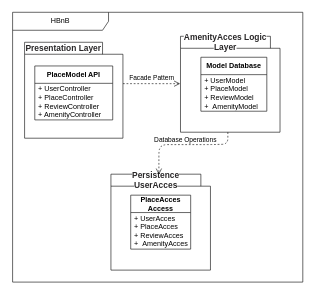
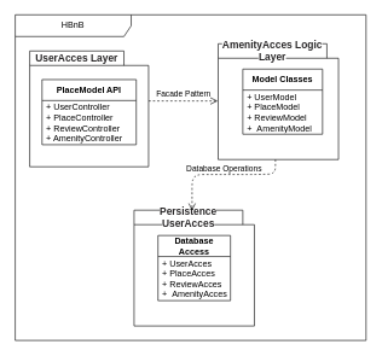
  <mxCell id="0" />
  <mxCell id="1" parent="0" />
  <mxCell id="2" value="HBnB" style="shape=umlFrame;whiteSpace=wrap;html=1;pointerEvents=0;recursiveResize=0;container=1;collapsible=0;width=160;" vertex="1" parent="1"><mxGeometry x="20" width="484" height="450" as="geometry" y="20" /></mxCell>
  <mxCell id="3" value="&lt;strong style=&quot;box-sizing: border-box; color: rgb(41, 39, 40); font-family: aktiv-grotesk, sans-serif; font-size: 14px; text-align: left; background-color: rgb(255, 255, 255);&quot;&gt;AmenityAcces Logic Layer&lt;/strong&gt;" style="shape=folder;fontStyle=1;tabWidth=150;tabHeight=20;tabPosition=left;html=1;boundedLbl=1;labelInHeader=1;container=1;collapsible=0;whiteSpace=wrap;" vertex="1" parent="2"><mxGeometry x="280" y="40" width="166" height="160" as="geometry" /></mxCell>
- <mxCell id="4" value="Model Database" style="swimlane;fontStyle=1;align=center;verticalAlign=middle;childLayout=stackLayout;horizontal=1;startSize=29;horizontalStack=0;resizeParent=1;resizeParentMax=0;resizeLast=0;collapsible=0;marginBottom=0;html=1;whiteSpace=wrap;" vertex="1" parent="3"><mxGeometry x="34" y="35" width="110" height="90" as="geometry" /></mxCell>
+ <mxCell id="4" value="Model Classes" style="swimlane;fontStyle=1;align=center;verticalAlign=middle;childLayout=stackLayout;horizontal=1;startSize=29;horizontalStack=0;resizeParent=1;resizeParentMax=0;resizeLast=0;collapsible=0;marginBottom=0;html=1;whiteSpace=wrap;" vertex="1" parent="3"><mxGeometry x="34" y="35" width="110" height="90" as="geometry" /></mxCell>
  <mxCell id="5" value="+ UserModel&lt;div&gt;+ PlaceModel&lt;/div&gt;&lt;div&gt;+ ReviewModel&lt;/div&gt;&lt;div&gt;+&amp;nbsp;&amp;nbsp;AmenityModel&lt;/div&gt;" style="text;html=1;strokeColor=none;fillColor=none;align=left;verticalAlign=middle;spacingLeft=4;spacingRight=4;overflow=hidden;rotatable=0;points=[[0,0.5],[1,0.5]];portConstraint=eastwest;whiteSpace=wrap;" vertex="1" parent="4"><mxGeometry y="29" width="110" height="61" as="geometry" /></mxCell>
  <mxCell id="6" value="Facade Pattern" style="endArrow=open;startArrow=none;endFill=0;startFill=0;endSize=8;html=1;verticalAlign=bottom;dashed=1;labelBackgroundColor=none;rounded=0;entryX=-0.004;entryY=0.494;entryDx=0;entryDy=0;entryPerimeter=0;" edge="1" parent="3" target="3"><mxGeometry width="160" relative="1" as="geometry"><mxPoint x="-96" y="79" as="sourcePoint" /><mxPoint x="-6" y="79" as="targetPoint" /></mxGeometry></mxCell>
- <mxCell id="7" value="&lt;strong style=&quot;box-sizing: border-box; color: rgb(41, 39, 40); font-family: aktiv-grotesk, sans-serif; font-size: 14px; text-align: left; background-color: rgb(255, 255, 255);&quot;&gt;Presentation Layer&lt;/strong&gt;" style="shape=folder;fontStyle=1;tabWidth=130;tabHeight=20;tabPosition=left;html=1;boundedLbl=1;labelInHeader=1;container=1;collapsible=0;whiteSpace=wrap;" vertex="1" parent="2"><mxGeometry x="20" y="50" width="164" height="160" as="geometry" /></mxCell>
+ <mxCell id="7" value="&lt;strong style=&quot;box-sizing: border-box; color: rgb(41, 39, 40); font-family: aktiv-grotesk, sans-serif; font-size: 14px; text-align: left; background-color: rgb(255, 255, 255);&quot;&gt;UserAcces Layer&lt;/strong&gt;" style="shape=folder;fontStyle=1;tabWidth=130;tabHeight=20;tabPosition=left;html=1;boundedLbl=1;labelInHeader=1;container=1;collapsible=0;whiteSpace=wrap;" vertex="1" parent="2"><mxGeometry x="20" y="50" width="164" height="160" as="geometry" /></mxCell>
  <mxCell id="8" value="PlaceModel API" style="swimlane;fontStyle=1;align=center;verticalAlign=middle;childLayout=stackLayout;horizontal=1;startSize=29;horizontalStack=0;resizeParent=1;resizeParentMax=0;resizeLast=0;collapsible=0;marginBottom=0;html=1;whiteSpace=wrap;" vertex="1" parent="7"><mxGeometry x="17" y="39.5" width="130" height="90" as="geometry" /></mxCell>
  <mxCell id="9" value="+ UserController&lt;div&gt;+ Place&lt;span style=&quot;background-color: initial;&quot;&gt;Controller&lt;/span&gt;&lt;/div&gt;&lt;div&gt;+ Review&lt;span style=&quot;background-color: initial;&quot;&gt;Controller&lt;/span&gt;&lt;/div&gt;&lt;div&gt;+ Amenity&lt;span style=&quot;background-color: initial;&quot;&gt;Controller&lt;/span&gt;&lt;/div&gt;" style="text;html=1;strokeColor=none;fillColor=none;align=left;verticalAlign=middle;spacingLeft=4;spacingRight=4;overflow=hidden;rotatable=0;points=[[0,0.5],[1,0.5]];portConstraint=eastwest;whiteSpace=wrap;" vertex="1" parent="8"><mxGeometry y="29" width="130" height="61" as="geometry" /></mxCell>
  <mxCell id="10" value="&lt;strong style=&quot;box-sizing: border-box; color: rgb(41, 39, 40); font-family: aktiv-grotesk, sans-serif; font-size: 14px; text-align: left; background-color: rgb(255, 255, 255);&quot;&gt;Persistence UserAcces&lt;/strong&gt;" style="shape=folder;fontStyle=1;tabWidth=150;tabHeight=20;tabPosition=left;html=1;boundedLbl=1;labelInHeader=1;container=1;collapsible=0;whiteSpace=wrap;" vertex="1" parent="2"><mxGeometry x="164" y="270" width="166" height="160" as="geometry" /></mxCell>
- <mxCell id="11" value="PlaceAcces Access" style="swimlane;fontStyle=1;align=center;verticalAlign=middle;childLayout=stackLayout;horizontal=1;startSize=29;horizontalStack=0;resizeParent=1;resizeParentMax=0;resizeLast=0;collapsible=0;marginBottom=0;html=1;whiteSpace=wrap;" vertex="1" parent="10"><mxGeometry x="33" y="35" width="100" height="90" as="geometry" /></mxCell>
+ <mxCell id="11" value="Database Access" style="swimlane;fontStyle=1;align=center;verticalAlign=middle;childLayout=stackLayout;horizontal=1;startSize=29;horizontalStack=0;resizeParent=1;resizeParentMax=0;resizeLast=0;collapsible=0;marginBottom=0;html=1;whiteSpace=wrap;" vertex="1" parent="10"><mxGeometry x="33" y="35" width="100" height="90" as="geometry" /></mxCell>
  <mxCell id="12" value="+ UserAcces&lt;div&gt;+ PlaceAcces&lt;/div&gt;&lt;div&gt;+ ReviewAcces&lt;/div&gt;&lt;div&gt;+&amp;nbsp;&lt;span style=&quot;background-color: initial;&quot;&gt;&amp;nbsp;&lt;/span&gt;&lt;span style=&quot;background-color: initial;&quot;&gt;AmenityAcces&lt;/span&gt;&lt;/div&gt;" style="text;html=1;strokeColor=none;fillColor=none;align=left;verticalAlign=middle;spacingLeft=4;spacingRight=4;overflow=hidden;rotatable=0;points=[[0,0.5],[1,0.5]];portConstraint=eastwest;whiteSpace=wrap;" vertex="1" parent="11"><mxGeometry y="29" width="100" height="61" as="geometry" /></mxCell>
  <mxCell id="13" value="Database Operations" style="endArrow=open;startArrow=none;endFill=0;startFill=0;endSize=8;html=1;verticalAlign=bottom;dashed=1;labelBackgroundColor=none;rounded=1;entryX=0;entryY=0;entryDx=75;entryDy=0;entryPerimeter=0;curved=0;" edge="1" parent="2"><mxGeometry x="0.003" width="160" relative="1" as="geometry"><mxPoint x="359" y="200.0" as="sourcePoint" /><mxPoint x="244" y="270.67" as="targetPoint" /><Array as="points"><mxPoint x="359" y="220" /><mxPoint x="329" y="220.67" /><mxPoint x="249" y="220.67" /><mxPoint x="244" y="230" /></Array><mxPoint as="offset" /></mxGeometry></mxCell>
